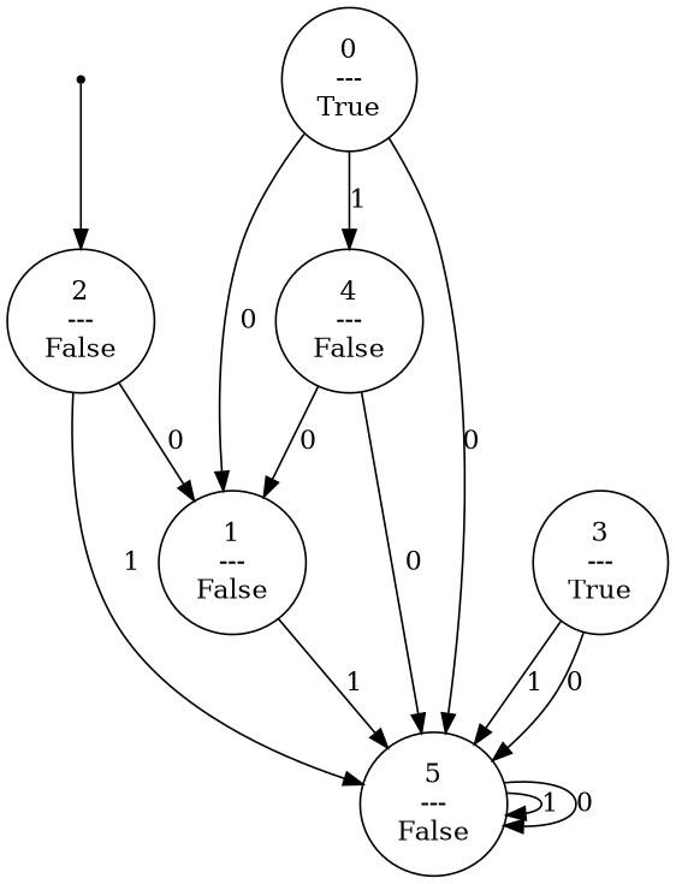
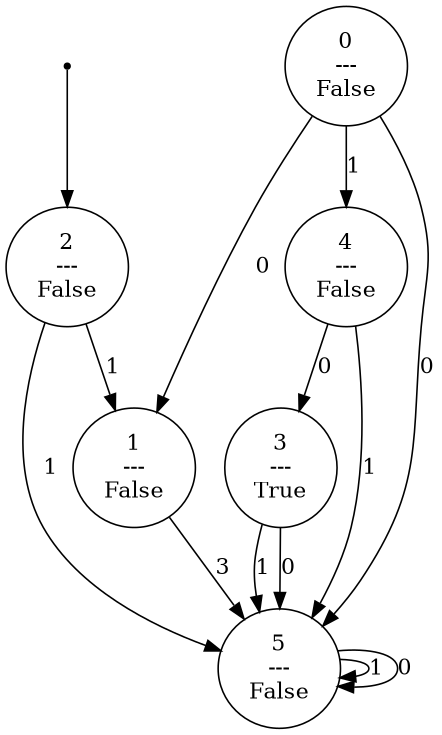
  digraph {
    0 [shape=point]
    n2 [label="2\n---\nFalse"]
    n3 [label="5\n---\nFalse"]
    n4 [label="1\n---\nFalse"]
-   n5 [label="0\n---\nTrue"]
+   n5 [label="0\n---\nFalse"]
    n6 [label="4\n---\nFalse"]
    n7 [label="3\n---\nTrue"]
    0 -> n2
    n2 -> n3 [label=1]
-   n2 -> n4 [label=0]
+   n2 -> n4 [label=1]
    n3 -> n3 [label=1]
    n3 -> n3 [label=0]
-   n4 -> n3 [label=1]
+   n4 -> n3 [label=3]
    n5 -> n3 [label=0]
    n5 -> n4 [label=0]
    n5 -> n6 [label=1]
-   n6 -> n3 [label=0]
-   n6 -> n4 [label=0]
+   n6 -> n3 [label=1]
+   n6 -> n7 [label=0]
    n7 -> n3 [label=1]
    n7 -> n3 [label=0]
  }
